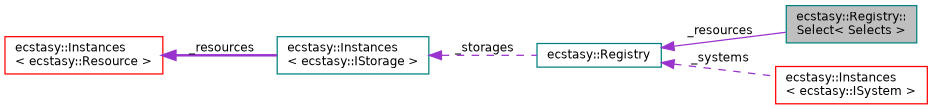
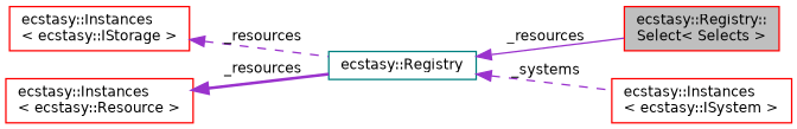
  digraph {
    rankdir=LR
    node [color=red fillcolor=white fontname=Helvetica fontsize=10 shape=record style=filled]
    edge [color=darkorchid3 dir=back fontname=Helvetica fontsize=10 labelfontname=Helvetica labelfontsize=10 style=dashed]
-   n1 [color=teal fillcolor=grey75 fontcolor=black height=0.2 label="ecstasy::Registry::\lSelect\< Selects \>" width=0.4]
+   n1 [fillcolor=grey75 fontcolor=black height=0.2 label="ecstasy::Registry::\lSelect\< Selects \>" width=0.4]
    n2 [color=teal height=0.2 label="ecstasy::Registry" width=0.4]
    n3 [height=0.2 label="ecstasy::Instances\l\< ecstasy::ISystem \>" width=0.4]
-   n4 [color=teal height=0.2 label="ecstasy::Instances\l\< ecstasy::IStorage \>" width=0.4]
+   n4 [height=0.2 label="ecstasy::Instances\l\< ecstasy::IStorage \>" width=0.4]
    n5 [height=0.2 label="ecstasy::Instances\l\< ecstasy::Resource \>" width=0.4]
    n2 -> n1 [label=" _resources" style=solid]
    n2 -> n3 [label=" _systems"]
-   n4 -> n2 [label=" _storages"]
-   n5 -> n4 [label=" _resources" style=bold]
+   n4 -> n2 [label=" _resources"]
+   n5 -> n2 [label=" _resources" style=bold]
  }
